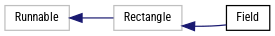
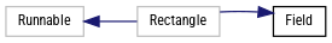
  digraph {
    fontname="Roboto Condensed"
    rankdir=LR
    node [color=grey75 fillcolor=white fontname="Roboto Condensed" fontsize=10 shape=record style=filled]
    edge [color=midnightblue dir=back fontname="Roboto Condensed" fontsize=10 labelfontname=Helvetica labelfontsize=10 style=solid]
    n1 [height=0.2 label=Runnable width=0.4]
    n2 [height=0.2 label=Rectangle width=0.4]
    n3 [color=black height=0.2 label=Field width=0.4]
    n1 -> n2
-   n2 -> n3
+   n3 -> n2
  }
